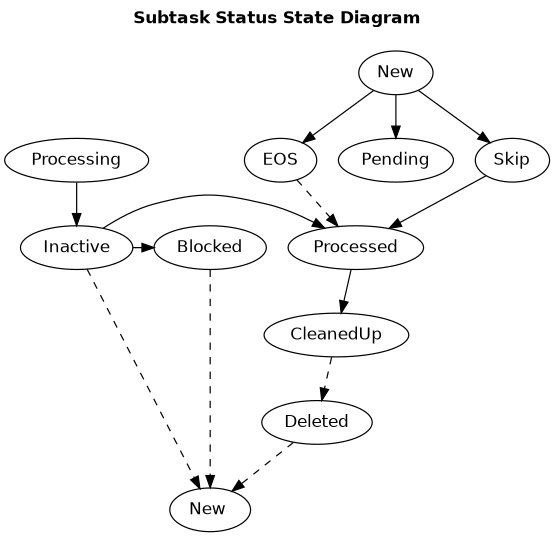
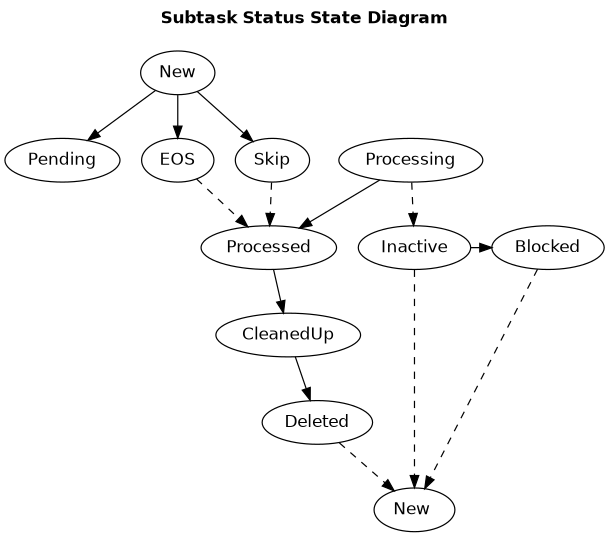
  digraph {
    fontname="Helvetica-Bold"
    label="Subtask Status State Diagram\n "
    labelloc=t
    node [fontname=Helvetica]
    Pending
    EOS
    Skip
    Processed
    Inactive
    Blocked
    CleanedUp
    "New "
    Processing
    Deleted
    New
    subgraph sub_1 {
      rank=same
      Pending
      EOS
      Skip
    }
    subgraph sub_2 {
      rank=same
      Processed
      Inactive
      Blocked
    }
    EOS -> Processed [style=dashed]
-   Skip -> Processed
+   Skip -> Processed [style=dashed]
    Processed -> CleanedUp
    Inactive -> Blocked
    Inactive -> "New " [style=dashed]
    Blocked -> "New " [style=dashed]
-   CleanedUp -> Deleted [style=dashed]
-   Inactive -> Processed
-   Processing -> Inactive
+   CleanedUp -> Deleted
+   Processing -> Processed
+   Processing -> Inactive [style=dashed]
    Deleted -> "New " [style=dashed]
    New -> Pending
    New -> EOS
    New -> Skip
  }
